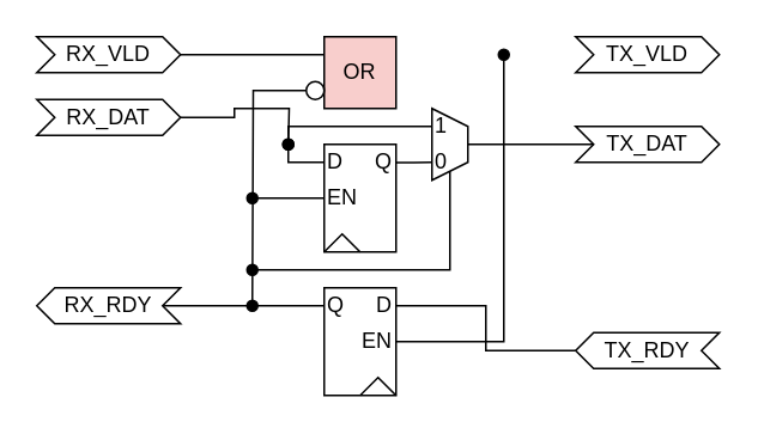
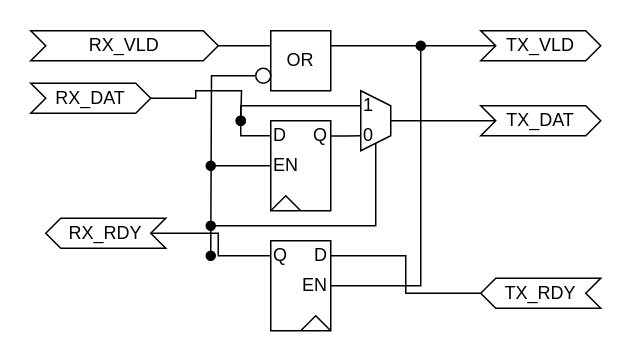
  <mxCell id="0" />
  <mxCell id="1" parent="0" />
  <mxCell id="2" style="edgeStyle=orthogonalEdgeStyle;rounded=0;orthogonalLoop=1;jettySize=auto;html=1;exitX=1;exitY=0.5;exitDx=0;exitDy=0;endArrow=none;endFill=0;entryX=0;entryY=0.25;entryDx=0;entryDy=0;" parent="1" source="3" target="23" edge="1"><mxGeometry relative="1" as="geometry"><mxPoint x="120" y="30" as="targetPoint" /></mxGeometry></mxCell>
- <mxCell id="3" value="RX_VLD" style="shape=step;perimeter=stepPerimeter;whiteSpace=wrap;html=1;fixedSize=1;size=10;" parent="1" vertex="1"><mxGeometry x="20" y="20" width="80" height="20" as="geometry" /></mxCell>
+ <mxCell id="3" value="RX_VLD" style="shape=step;perimeter=stepPerimeter;whiteSpace=wrap;html=1;fixedSize=1;size=10;" parent="1" vertex="1"><mxGeometry x="20" y="20" width="125" height="20" as="geometry" /></mxCell>
  <mxCell id="4" value="TX_VLD" style="shape=step;perimeter=stepPerimeter;whiteSpace=wrap;html=1;fixedSize=1;size=10;" parent="1" vertex="1"><mxGeometry x="320" y="20" width="80" height="20" as="geometry" /></mxCell>
+ <mxCell id="5" style="edgeStyle=orthogonalEdgeStyle;rounded=0;orthogonalLoop=1;jettySize=auto;html=1;exitX=1;exitY=0.25;exitDx=0;exitDy=0;endArrow=none;endFill=0;" parent="1" source="23" target="4" edge="1"><mxGeometry relative="1" as="geometry"><mxPoint x="300" y="30" as="sourcePoint" /></mxGeometry></mxCell>
  <mxCell id="6" value="" style="group" parent="1" vertex="1" connectable="0"><mxGeometry x="180" y="80" width="40" height="60" as="geometry" /></mxCell>
  <mxCell id="7" value="" style="rounded=0;whiteSpace=wrap;html=1;" parent="6" vertex="1"><mxGeometry width="40" height="60" as="geometry" /></mxCell>
  <mxCell id="8" value="D" style="text;html=1;strokeColor=none;fillColor=none;align=left;verticalAlign=middle;whiteSpace=wrap;rounded=0;" parent="6" vertex="1"><mxGeometry width="20" height="20" as="geometry" /></mxCell>
  <mxCell id="9" value="Q" style="text;html=1;strokeColor=none;fillColor=none;align=right;verticalAlign=middle;whiteSpace=wrap;rounded=0;" parent="6" vertex="1"><mxGeometry x="20" width="20" height="20" as="geometry" /></mxCell>
  <mxCell id="10" value="" style="endArrow=none;html=1;rounded=0;" parent="6" edge="1"><mxGeometry width="50" height="50" relative="1" as="geometry"><mxPoint y="60" as="sourcePoint" /><mxPoint x="20" y="60" as="targetPoint" /><Array as="points"><mxPoint x="10" y="50" /></Array></mxGeometry></mxCell>
  <mxCell id="11" value="EN" style="text;html=1;strokeColor=none;fillColor=none;align=left;verticalAlign=middle;whiteSpace=wrap;rounded=0;" parent="6" vertex="1"><mxGeometry y="20" width="20" height="20" as="geometry" /></mxCell>
  <mxCell id="12" style="edgeStyle=orthogonalEdgeStyle;rounded=0;orthogonalLoop=1;jettySize=auto;html=1;endArrow=none;endFill=0;" parent="1" source="13" edge="1"><mxGeometry relative="1" as="geometry"><mxPoint x="160" y="80" as="targetPoint" /><Array as="points" /></mxGeometry></mxCell>
  <mxCell id="13" value="RX_DAT" style="shape=step;perimeter=stepPerimeter;whiteSpace=wrap;html=1;fixedSize=1;size=10;" parent="1" vertex="1"><mxGeometry x="20" y="55" width="80" height="20" as="geometry" /></mxCell>
  <mxCell id="14" style="edgeStyle=orthogonalEdgeStyle;rounded=0;orthogonalLoop=1;jettySize=auto;html=1;exitX=1;exitY=0.5;exitDx=0;exitDy=0;entryX=0;entryY=0.5;entryDx=0;entryDy=0;endArrow=none;endFill=0;" parent="1" source="15" target="27" edge="1"><mxGeometry relative="1" as="geometry"><mxPoint x="160" y="170" as="targetPoint" /></mxGeometry></mxCell>
- <mxCell id="15" value="RX_RDY" style="shape=step;perimeter=stepPerimeter;whiteSpace=wrap;html=1;fixedSize=1;size=10;flipH=1;" parent="1" vertex="1"><mxGeometry x="20" y="160" width="80" height="20" as="geometry" /></mxCell>
+ <mxCell id="15" value="RX_RDY" style="shape=step;perimeter=stepPerimeter;whiteSpace=wrap;html=1;fixedSize=1;size=10;flipH=1;" parent="1" vertex="1"><mxGeometry x="30" y="145" width="80" height="20" as="geometry" /></mxCell>
  <mxCell id="16" value="TX_DAT" style="shape=step;perimeter=stepPerimeter;whiteSpace=wrap;html=1;fixedSize=1;size=10;" parent="1" vertex="1"><mxGeometry x="320" y="70" width="80" height="20" as="geometry" /></mxCell>
  <mxCell id="17" style="edgeStyle=orthogonalEdgeStyle;rounded=0;orthogonalLoop=1;jettySize=auto;html=1;endArrow=none;endFill=0;exitX=0.5;exitY=0;exitDx=0;exitDy=0;" parent="1" source="32" target="16" edge="1"><mxGeometry relative="1" as="geometry"><mxPoint x="269.36" y="76.39" as="sourcePoint" /></mxGeometry></mxCell>
  <mxCell id="18" value="TX_RDY" style="shape=step;perimeter=stepPerimeter;whiteSpace=wrap;html=1;fixedSize=1;size=10;flipH=1;" parent="1" vertex="1"><mxGeometry x="320" y="185" width="80" height="20" as="geometry" /></mxCell>
  <mxCell id="19" style="edgeStyle=orthogonalEdgeStyle;rounded=0;orthogonalLoop=1;jettySize=auto;html=1;endArrow=none;endFill=0;exitX=1;exitY=0.5;exitDx=0;exitDy=0;entryX=0;entryY=0.5;entryDx=0;entryDy=0;" parent="1" source="28" target="18" edge="1"><mxGeometry relative="1" as="geometry"><mxPoint x="190" y="170" as="targetPoint" /><mxPoint x="80" y="170" as="sourcePoint" /><Array as="points" /></mxGeometry></mxCell>
  <mxCell id="20" style="edgeStyle=orthogonalEdgeStyle;rounded=0;orthogonalLoop=1;jettySize=auto;html=1;endArrow=oval;endFill=1;exitX=0;exitY=0.5;exitDx=0;exitDy=0;startArrow=none;startFill=0;" parent="1" source="24" edge="1"><mxGeometry relative="1" as="geometry"><mxPoint x="140" y="170" as="targetPoint" /><mxPoint x="100" y="30" as="sourcePoint" /></mxGeometry></mxCell>
  <mxCell id="21" style="edgeStyle=orthogonalEdgeStyle;rounded=0;orthogonalLoop=1;jettySize=auto;html=1;endArrow=oval;endFill=1;startArrow=none;startFill=0;exitX=0;exitY=0.5;exitDx=0;exitDy=0;" parent="1" source="11" edge="1"><mxGeometry relative="1" as="geometry"><mxPoint x="140" y="110" as="targetPoint" /><mxPoint x="100" y="120" as="sourcePoint" /></mxGeometry></mxCell>
  <mxCell id="22" value="" style="group" parent="1" vertex="1" connectable="0"><mxGeometry x="170" y="20" width="50" height="40" as="geometry" /></mxCell>
- <mxCell id="23" value="OR" style="whiteSpace=wrap;html=1;aspect=fixed;fillColor=#f8cecc;" parent="22" vertex="1"><mxGeometry x="10" width="40" height="40" as="geometry" /></mxCell>
+ <mxCell id="23" value="OR" style="whiteSpace=wrap;html=1;aspect=fixed;" parent="22" vertex="1"><mxGeometry x="10" width="40" height="40" as="geometry" /></mxCell>
  <mxCell id="24" value="" style="ellipse;whiteSpace=wrap;html=1;" parent="22" vertex="1"><mxGeometry y="25" width="10" height="10" as="geometry" /></mxCell>
  <mxCell id="25" value="" style="group" parent="1" vertex="1" connectable="0"><mxGeometry x="180" y="160" width="40" height="60" as="geometry" /></mxCell>
  <mxCell id="26" value="" style="rounded=0;whiteSpace=wrap;html=1;" parent="25" vertex="1"><mxGeometry width="40" height="60" as="geometry" /></mxCell>
  <mxCell id="27" value="Q" style="text;html=1;strokeColor=none;fillColor=none;align=left;verticalAlign=middle;whiteSpace=wrap;rounded=0;" parent="25" vertex="1"><mxGeometry width="20" height="20" as="geometry" /></mxCell>
  <mxCell id="28" value="D" style="text;html=1;strokeColor=none;fillColor=none;align=right;verticalAlign=middle;whiteSpace=wrap;rounded=0;" parent="25" vertex="1"><mxGeometry x="20" width="20" height="20" as="geometry" /></mxCell>
  <mxCell id="29" value="" style="endArrow=none;html=1;rounded=0;" parent="25" edge="1"><mxGeometry width="50" height="50" relative="1" as="geometry"><mxPoint x="20" y="60" as="sourcePoint" /><mxPoint x="40" y="60" as="targetPoint" /><Array as="points"><mxPoint x="30" y="50" /></Array></mxGeometry></mxCell>
  <mxCell id="30" value="EN" style="text;html=1;strokeColor=none;fillColor=none;align=right;verticalAlign=middle;whiteSpace=wrap;rounded=0;" parent="25" vertex="1"><mxGeometry x="20" y="20" width="20" height="20" as="geometry" /></mxCell>
  <mxCell id="31" style="edgeStyle=orthogonalEdgeStyle;rounded=0;orthogonalLoop=1;jettySize=auto;html=1;exitX=0.996;exitY=0.169;exitDx=0;exitDy=0;endArrow=none;endFill=0;exitPerimeter=0;entryX=0.75;entryY=1;entryDx=0;entryDy=0;" parent="1" source="7" target="32" edge="1"><mxGeometry relative="1" as="geometry"><mxPoint x="249.36" y="88.67" as="targetPoint" /><mxPoint x="240" y="140" as="sourcePoint" /><Array as="points"><mxPoint x="230" y="90" /><mxPoint x="240" y="90" /></Array></mxGeometry></mxCell>
  <mxCell id="32" value="" style="shape=trapezoid;perimeter=trapezoidPerimeter;whiteSpace=wrap;html=1;fixedSize=1;size=10;rotation=90;" parent="1" vertex="1"><mxGeometry x="230" y="70" width="40" height="20" as="geometry" /></mxCell>
  <mxCell id="33" style="edgeStyle=orthogonalEdgeStyle;rounded=0;orthogonalLoop=1;jettySize=auto;html=1;endArrow=oval;endFill=1;startArrow=none;startFill=0;exitX=0.25;exitY=1;exitDx=0;exitDy=0;" parent="1" source="32" edge="1"><mxGeometry relative="1" as="geometry"><mxPoint x="160" y="80" as="targetPoint" /><mxPoint x="190" y="120" as="sourcePoint" /><Array as="points"><mxPoint x="160" y="70" /></Array></mxGeometry></mxCell>
  <mxCell id="34" value="0" style="text;html=1;strokeColor=none;fillColor=none;align=left;verticalAlign=middle;whiteSpace=wrap;rounded=0;" parent="1" vertex="1"><mxGeometry x="240" y="80" width="20" height="20" as="geometry" /></mxCell>
  <mxCell id="35" value="1" style="text;html=1;strokeColor=none;fillColor=none;align=left;verticalAlign=middle;whiteSpace=wrap;rounded=0;" parent="1" vertex="1"><mxGeometry x="240" y="60" width="20" height="20" as="geometry" /></mxCell>
  <mxCell id="36" style="edgeStyle=orthogonalEdgeStyle;rounded=0;orthogonalLoop=1;jettySize=auto;html=1;endArrow=oval;endFill=1;startArrow=none;startFill=0;exitX=1;exitY=0.5;exitDx=0;exitDy=0;" parent="1" source="32" edge="1"><mxGeometry relative="1" as="geometry"><mxPoint x="140" y="150" as="targetPoint" /><mxPoint x="110" y="100" as="sourcePoint" /><Array as="points"><mxPoint x="250" y="150" /></Array></mxGeometry></mxCell>
  <mxCell id="37" style="edgeStyle=orthogonalEdgeStyle;rounded=0;orthogonalLoop=1;jettySize=auto;html=1;endArrow=oval;endFill=1;startArrow=none;startFill=0;exitX=0;exitY=0.5;exitDx=0;exitDy=0;" parent="1" source="8" edge="1"><mxGeometry relative="1" as="geometry"><mxPoint x="160" y="80" as="targetPoint" /><mxPoint x="250" y="80" as="sourcePoint" /><Array as="points"><mxPoint x="160" y="90" /></Array></mxGeometry></mxCell>
  <mxCell id="38" style="edgeStyle=orthogonalEdgeStyle;rounded=0;orthogonalLoop=1;jettySize=auto;html=1;endArrow=oval;endFill=1;startArrow=none;startFill=0;exitX=1;exitY=0.5;exitDx=0;exitDy=0;" parent="1" source="30" edge="1"><mxGeometry relative="1" as="geometry"><mxPoint x="280" y="30" as="targetPoint" /><mxPoint x="110" y="80" as="sourcePoint" /><Array as="points"><mxPoint x="280" y="190" /><mxPoint x="280" y="30" /></Array></mxGeometry></mxCell>
